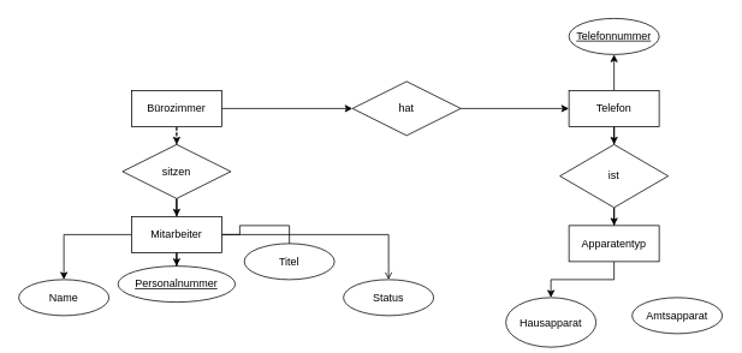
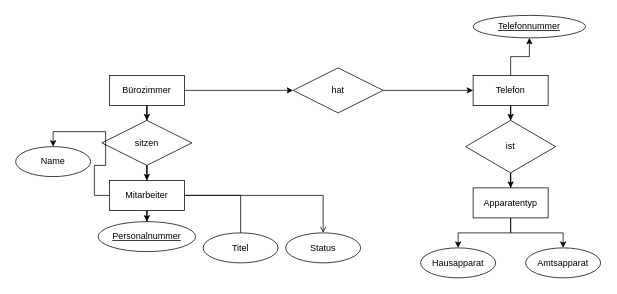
  <mxCell id="0" />
  <mxCell id="1" parent="0" />
- <mxCell id="2" style="edgeStyle=orthogonalEdgeStyle;rounded=0;orthogonalLoop=1;jettySize=auto;html=1;dashed=1;" edge="1" parent="1" source="4" target="6"><mxGeometry relative="1" as="geometry" /></mxCell>
+ <mxCell id="2" style="edgeStyle=orthogonalEdgeStyle;rounded=0;orthogonalLoop=1;jettySize=auto;html=1;" edge="1" parent="1" source="4" target="6"><mxGeometry relative="1" as="geometry" /></mxCell>
  <mxCell id="3" style="edgeStyle=orthogonalEdgeStyle;rounded=0;orthogonalLoop=1;jettySize=auto;html=1;" edge="1" parent="1" source="4" target="8"><mxGeometry relative="1" as="geometry" /></mxCell>
  <mxCell id="4" value="Bürozimmer" style="whiteSpace=wrap;html=1;align=center;" vertex="1" parent="1"><mxGeometry x="145" y="100" width="100" height="40" as="geometry" /></mxCell>
  <mxCell id="5" style="edgeStyle=orthogonalEdgeStyle;rounded=0;orthogonalLoop=1;jettySize=auto;html=1;" edge="1" parent="1" source="6" target="20"><mxGeometry relative="1" as="geometry" /></mxCell>
  <mxCell id="6" value="sitzen" style="shape=rhombus;perimeter=rhombusPerimeter;whiteSpace=wrap;html=1;align=center;" vertex="1" parent="1"><mxGeometry x="135" y="160" width="120" height="60" as="geometry" /></mxCell>
  <mxCell id="7" style="edgeStyle=orthogonalEdgeStyle;rounded=0;orthogonalLoop=1;jettySize=auto;html=1;" edge="1" parent="1" source="8" target="15"><mxGeometry relative="1" as="geometry"><mxPoint x="630" y="120" as="targetPoint" /></mxGeometry></mxCell>
  <mxCell id="8" value="hat" style="shape=rhombus;perimeter=rhombusPerimeter;whiteSpace=wrap;html=1;align=center;" vertex="1" parent="1"><mxGeometry x="390" y="90" width="120" height="60" as="geometry" /></mxCell>
  <mxCell id="9" value="" style="edgeStyle=orthogonalEdgeStyle;rounded=0;orthogonalLoop=1;jettySize=auto;html=1;entryX=0.5;entryY=0;entryDx=0;entryDy=0;" edge="1" parent="1" source="15" target="11"><mxGeometry relative="1" as="geometry"><mxPoint x="680" y="140" as="sourcePoint" /><mxPoint x="670" y="200" as="targetPoint" /></mxGeometry></mxCell>
  <mxCell id="10" style="edgeStyle=orthogonalEdgeStyle;rounded=0;orthogonalLoop=1;jettySize=auto;html=1;entryX=0.5;entryY=0;entryDx=0;entryDy=0;" edge="1" parent="1" source="11" target="28"><mxGeometry relative="1" as="geometry" /></mxCell>
  <mxCell id="11" value="ist" style="shape=rhombus;perimeter=rhombusPerimeter;whiteSpace=wrap;html=1;align=center;" vertex="1" parent="1"><mxGeometry x="620" y="160" width="120" height="70" as="geometry" /></mxCell>
- <mxCell id="12" value="Hausapparat" style="ellipse;whiteSpace=wrap;html=1;align=center;" vertex="1" parent="1"><mxGeometry x="560" y="330" width="100" height="55" as="geometry" /></mxCell>
+ <mxCell id="12" value="Hausapparat" style="ellipse;whiteSpace=wrap;html=1;align=center;" vertex="1" parent="1"><mxGeometry x="560" y="330" width="100" height="40" as="geometry" /></mxCell>
  <mxCell id="13" value="Amtsapparat" style="ellipse;whiteSpace=wrap;html=1;align=center;" vertex="1" parent="1"><mxGeometry x="700" y="330" width="100" height="40" as="geometry" /></mxCell>
  <mxCell id="14" style="edgeStyle=orthogonalEdgeStyle;rounded=0;orthogonalLoop=1;jettySize=auto;html=1;entryX=0.5;entryY=1;entryDx=0;entryDy=0;" edge="1" parent="1" source="15" target="25"><mxGeometry relative="1" as="geometry" /></mxCell>
  <mxCell id="15" value="Telefon" style="whiteSpace=wrap;html=1;align=center;" vertex="1" parent="1"><mxGeometry x="630" y="100" width="100" height="40" as="geometry" /></mxCell>
  <mxCell id="16" style="edgeStyle=orthogonalEdgeStyle;rounded=0;orthogonalLoop=1;jettySize=auto;html=1;entryX=0.5;entryY=0;entryDx=0;entryDy=0;" edge="1" parent="1" source="20" target="21"><mxGeometry relative="1" as="geometry" /></mxCell>
  <mxCell id="17" style="edgeStyle=orthogonalEdgeStyle;rounded=0;orthogonalLoop=1;jettySize=auto;html=1;entryX=0.5;entryY=0;entryDx=0;entryDy=0;" edge="1" parent="1" source="20" target="22"><mxGeometry relative="1" as="geometry"><mxPoint x="195" y="310" as="targetPoint" /></mxGeometry></mxCell>
  <mxCell id="18" style="edgeStyle=orthogonalEdgeStyle;rounded=0;orthogonalLoop=1;jettySize=auto;html=1;entryX=0.5;entryY=0;entryDx=0;entryDy=0;endArrow=none;" edge="1" parent="1" source="20" target="23"><mxGeometry relative="1" as="geometry" /></mxCell>
  <mxCell id="19" style="edgeStyle=orthogonalEdgeStyle;rounded=0;orthogonalLoop=1;jettySize=auto;html=1;entryX=0.5;entryY=0;entryDx=0;entryDy=0;endArrow=open;" edge="1" parent="1" source="20" target="24"><mxGeometry relative="1" as="geometry" /></mxCell>
  <mxCell id="20" value="Mitarbeiter" style="whiteSpace=wrap;html=1;align=center;" vertex="1" parent="1"><mxGeometry x="145" y="240" width="100" height="40" as="geometry" /></mxCell>
- <mxCell id="21" value="Name" style="ellipse;whiteSpace=wrap;html=1;align=center;" vertex="1" parent="1"><mxGeometry x="20" y="310" width="100" height="40" as="geometry" /></mxCell>
+ <mxCell id="21" value="Name" style="ellipse;whiteSpace=wrap;html=1;align=center;" vertex="1" parent="1"><mxGeometry x="20" y="195" width="100" height="40" as="geometry" /></mxCell>
  <mxCell id="22" value="Personalnummer" style="ellipse;whiteSpace=wrap;html=1;align=center;fontStyle=4;" vertex="1" parent="1"><mxGeometry x="130" y="295" width="130" height="40" as="geometry" /></mxCell>
- <mxCell id="23" value="Titel" style="ellipse;whiteSpace=wrap;html=1;align=center;" vertex="1" parent="1"><mxGeometry x="270" y="270" width="100" height="40" as="geometry" /></mxCell>
+ <mxCell id="23" value="Titel" style="ellipse;whiteSpace=wrap;html=1;align=center;" vertex="1" parent="1"><mxGeometry x="270" y="310" width="100" height="40" as="geometry" /></mxCell>
  <mxCell id="24" value="Status" style="ellipse;whiteSpace=wrap;html=1;align=center;" vertex="1" parent="1"><mxGeometry x="380" y="310" width="100" height="40" as="geometry" /></mxCell>
- <mxCell id="25" value="Telefonnummer" style="ellipse;whiteSpace=wrap;html=1;align=center;fontStyle=4;" vertex="1" parent="1"><mxGeometry x="630" y="20" width="100" height="40" as="geometry" /></mxCell>
+ <mxCell id="25" value="Telefonnummer" style="ellipse;whiteSpace=wrap;html=1;align=center;fontStyle=4;" vertex="1" parent="1"><mxGeometry x="630" y="20" width="150" height="30" as="geometry" /></mxCell>
  <mxCell id="26" style="edgeStyle=orthogonalEdgeStyle;rounded=0;orthogonalLoop=1;jettySize=auto;html=1;entryX=0.5;entryY=0;entryDx=0;entryDy=0;" edge="1" parent="1" source="28" target="12"><mxGeometry relative="1" as="geometry" /></mxCell>
+ <mxCell id="27" style="edgeStyle=orthogonalEdgeStyle;rounded=0;orthogonalLoop=1;jettySize=auto;html=1;entryX=0.5;entryY=0;entryDx=0;entryDy=0;" edge="1" parent="1" source="28" target="13"><mxGeometry relative="1" as="geometry" /></mxCell>
  <mxCell id="28" value="Apparatentyp" style="whiteSpace=wrap;html=1;align=center;" vertex="1" parent="1"><mxGeometry x="630" y="250" width="100" height="40" as="geometry" /></mxCell>
